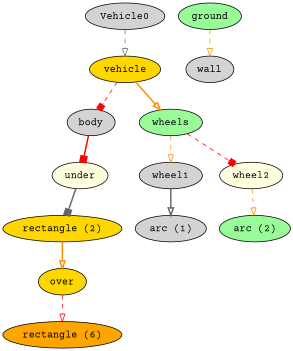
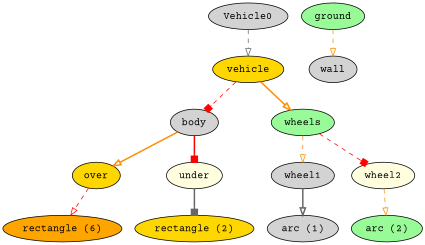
  digraph {
    fontname="Courier Prime"
    node [fillcolor=lightgrey fontname="Courier Prime" style=filled]
    edge [arrowhead=onormal color=darkorange fontname="Courier Prime" style=dashed]
    vehicle [fillcolor=gold]
    Vehicle0
    ground [fillcolor=palegreen]
    wall
    body
    wheels [fillcolor=palegreen]
    over [fillcolor=gold]
    under [fillcolor=lightyellow]
    wheel1
    wheel2 [fillcolor=lightyellow]
    n11 [fillcolor=orange label="rectangle (6)"]
    "rectangle (2)" [fillcolor=gold]
    "arc (1)"
    "arc (2)" [fillcolor=palegreen]
    vehicle -> body [arrowhead=box color=red]
    vehicle -> wheels [style=bold]
    Vehicle0 -> vehicle [color=gray40]
    ground -> wall
-   "rectangle (2)" -> over [style=bold]
+   body -> over [style=bold]
    body -> under [arrowhead=box color=red style=bold]
    wheels -> wheel1
    wheels -> wheel2 [arrowhead=box color=red]
    over -> n11 [color=red]
    under -> "rectangle (2)" [arrowhead=box color=gray40 style=bold]
    wheel1 -> "arc (1)" [color=gray40 style=bold]
    wheel2 -> "arc (2)"
  }
